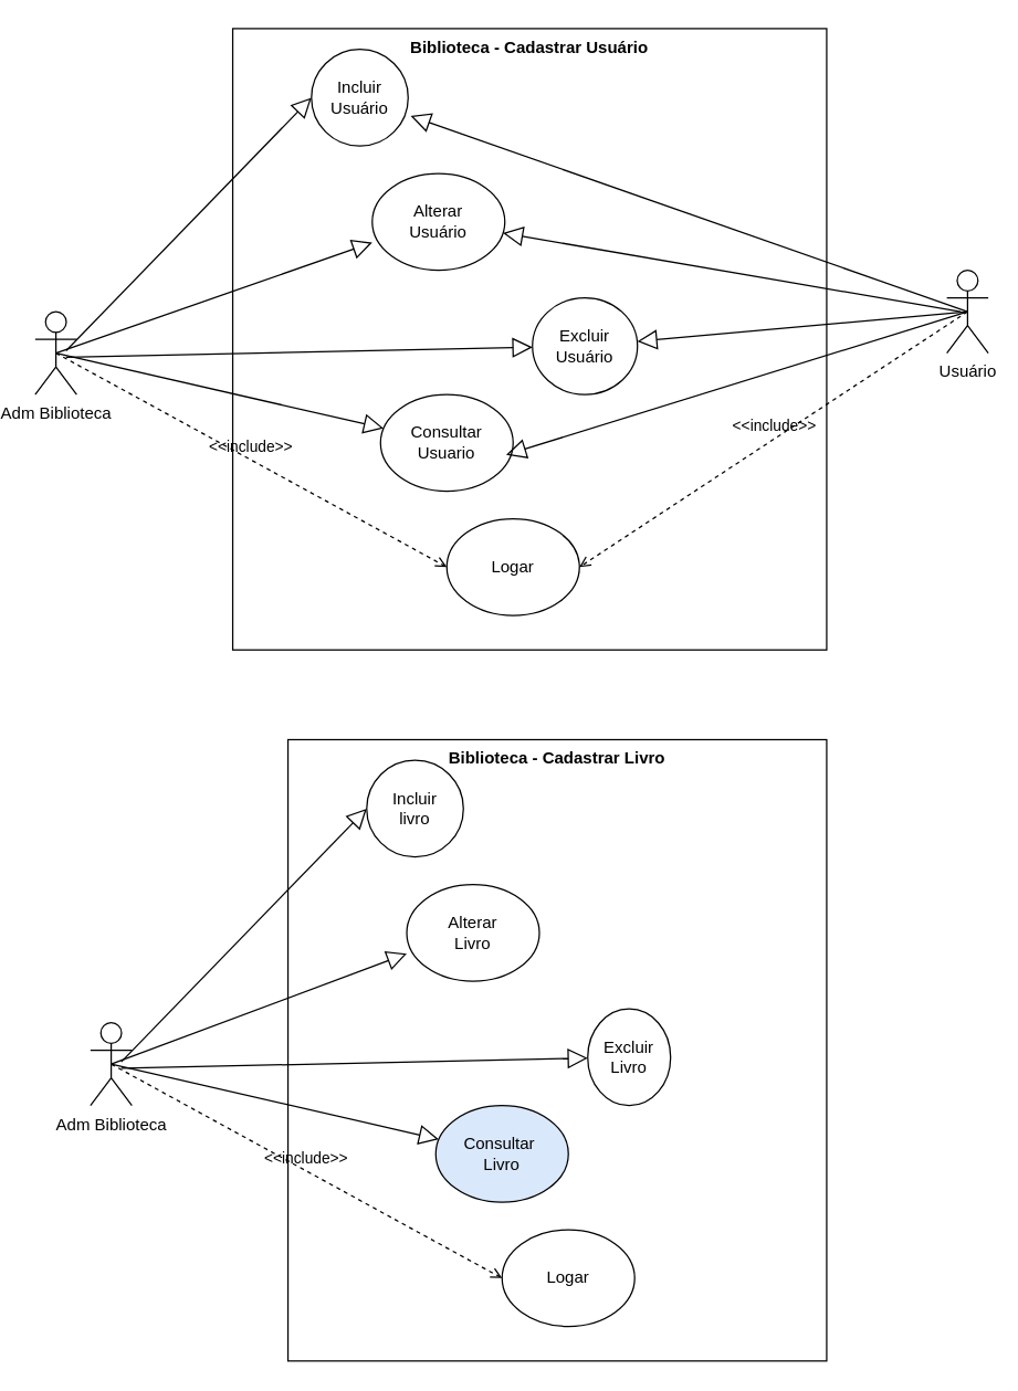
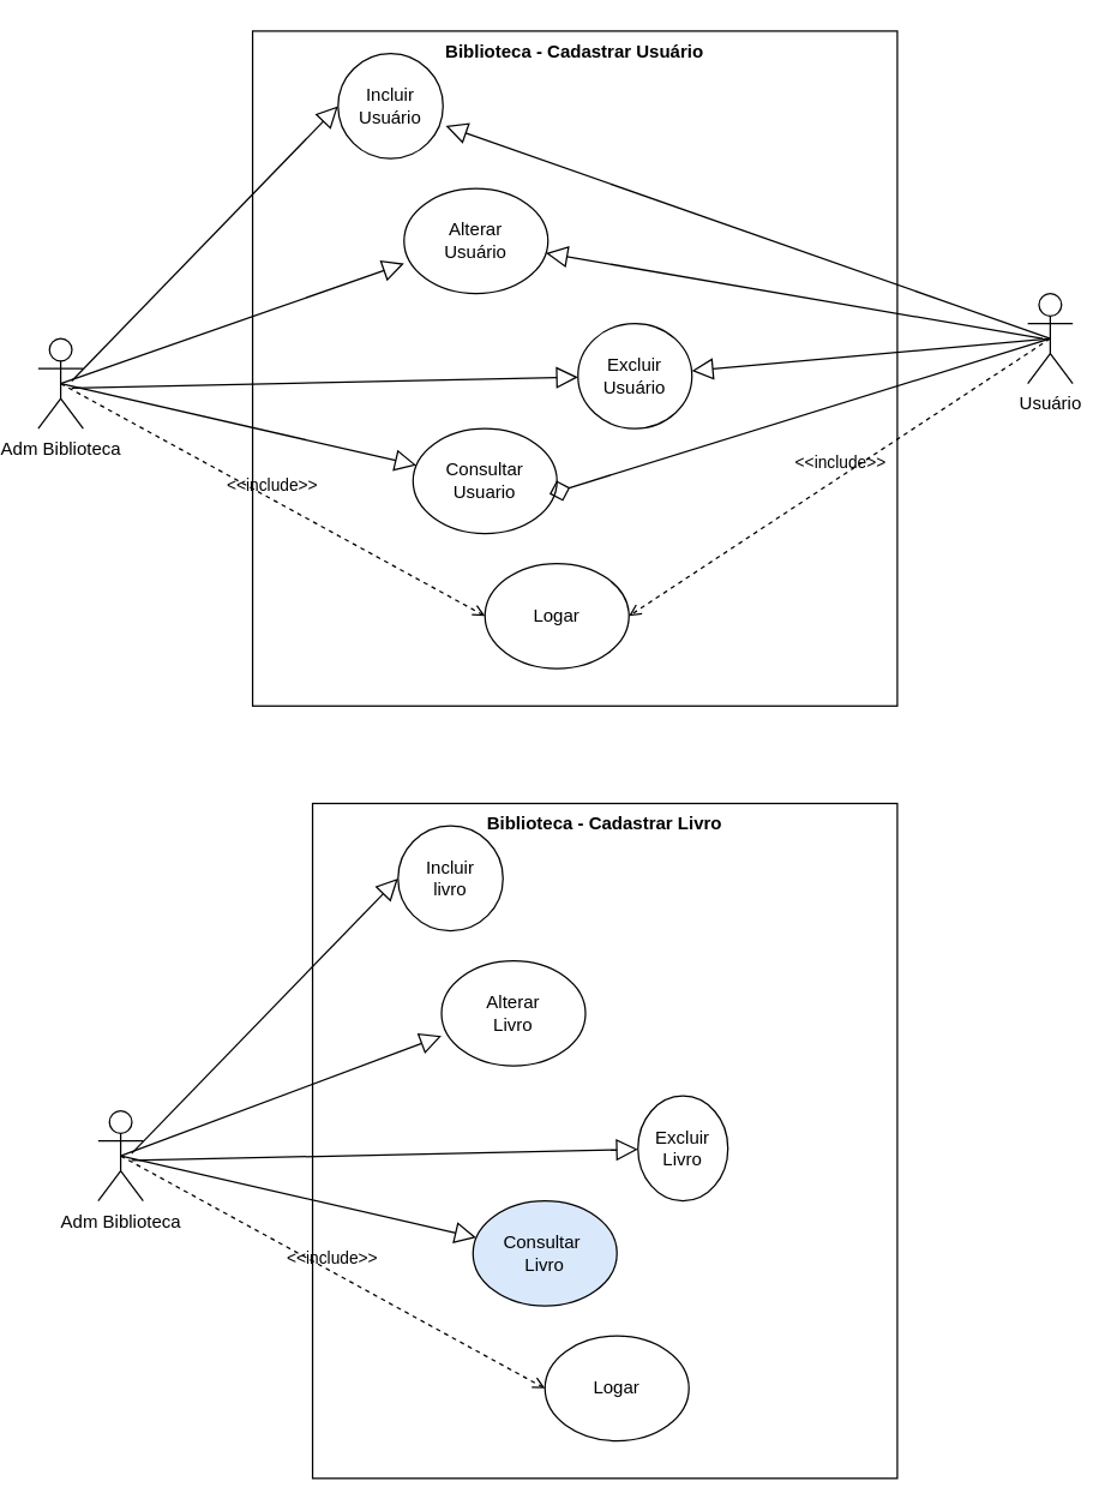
  <mxCell id="0" />
  <mxCell id="1" parent="0" />
  <mxCell id="2" value="Biblioteca - Cadastrar Usuário" style="shape=rect;html=1;verticalAlign=top;fontStyle=1;whiteSpace=wrap;align=center;" parent="1" vertex="1"><mxGeometry x="163" y="20" width="430" height="450" as="geometry" /></mxCell>
  <mxCell id="3" value="Incluir Usuário" style="ellipse;whiteSpace=wrap;html=1;" parent="1" vertex="1"><mxGeometry x="220" y="35" width="70" height="70" as="geometry" /></mxCell>
  <mxCell id="4" value="Adm Biblioteca&lt;br&gt;" style="shape=umlActor;html=1;verticalLabelPosition=bottom;verticalAlign=top;align=center;" parent="1" vertex="1"><mxGeometry x="20" y="225" width="30" height="60" as="geometry" /></mxCell>
  <mxCell id="5" value="" style="edgeStyle=none;html=1;endArrow=block;endFill=0;endSize=12;verticalAlign=bottom;rounded=0;entryX=0;entryY=0.5;entryDx=0;entryDy=0;exitX=0.744;exitY=0.472;exitDx=0;exitDy=0;exitPerimeter=0;" parent="1" source="4" target="3" edge="1"><mxGeometry width="160" relative="1" as="geometry"><mxPoint x="90" y="155" as="sourcePoint" /><mxPoint x="250" y="155" as="targetPoint" /></mxGeometry></mxCell>
  <mxCell id="6" value="Alterar &lt;br&gt;Usuário&lt;br&gt;" style="ellipse;whiteSpace=wrap;html=1;" parent="1" vertex="1"><mxGeometry x="264" y="125" width="96" height="70" as="geometry" /></mxCell>
  <mxCell id="7" value="Excluir Usuário" style="ellipse;whiteSpace=wrap;html=1;" parent="1" vertex="1"><mxGeometry x="380" y="215" width="76" height="70" as="geometry" /></mxCell>
  <mxCell id="8" value="" style="edgeStyle=none;html=1;endArrow=block;endFill=0;endSize=12;verticalAlign=bottom;rounded=0;entryX=0;entryY=0.714;entryDx=0;entryDy=0;entryPerimeter=0;exitX=0.5;exitY=0.5;exitDx=0;exitDy=0;exitPerimeter=0;" parent="1" source="4" target="6" edge="1"><mxGeometry width="160" relative="1" as="geometry"><mxPoint x="100" y="234.5" as="sourcePoint" /><mxPoint x="260" y="234.5" as="targetPoint" /></mxGeometry></mxCell>
  <mxCell id="9" value="" style="edgeStyle=none;html=1;endArrow=block;endFill=0;endSize=12;verticalAlign=bottom;rounded=0;exitX=0.744;exitY=0.55;exitDx=0;exitDy=0;exitPerimeter=0;" parent="1" source="4" target="7" edge="1"><mxGeometry width="160" relative="1" as="geometry"><mxPoint x="110" y="304.5" as="sourcePoint" /><mxPoint x="330" y="265" as="targetPoint" /></mxGeometry></mxCell>
  <mxCell id="10" value="Usuário" style="shape=umlActor;html=1;verticalLabelPosition=bottom;verticalAlign=top;align=center;" parent="1" vertex="1"><mxGeometry x="680" y="195" width="30" height="60" as="geometry" /></mxCell>
  <mxCell id="11" value="" style="edgeStyle=none;html=1;endArrow=block;endFill=0;endSize=12;verticalAlign=bottom;rounded=0;" parent="1" target="6" edge="1"><mxGeometry width="160" relative="1" as="geometry"><mxPoint x="690" y="225" as="sourcePoint" /><mxPoint x="620" y="345" as="targetPoint" /></mxGeometry></mxCell>
  <mxCell id="12" value="" style="edgeStyle=none;html=1;endArrow=block;endFill=0;endSize=12;verticalAlign=bottom;rounded=0;exitX=0.5;exitY=0.5;exitDx=0;exitDy=0;exitPerimeter=0;entryX=1.026;entryY=0.69;entryDx=0;entryDy=0;entryPerimeter=0;" parent="1" source="10" target="3" edge="1"><mxGeometry width="160" relative="1" as="geometry"><mxPoint x="490" y="165" as="sourcePoint" /><mxPoint x="650" y="165" as="targetPoint" /></mxGeometry></mxCell>
  <mxCell id="13" value="" style="edgeStyle=none;html=1;endArrow=block;endFill=0;endSize=12;verticalAlign=bottom;rounded=0;exitX=0.5;exitY=0.5;exitDx=0;exitDy=0;exitPerimeter=0;" parent="1" source="10" target="7" edge="1"><mxGeometry width="160" relative="1" as="geometry"><mxPoint x="680" y="235" as="sourcePoint" /><mxPoint x="406" y="315" as="targetPoint" /></mxGeometry></mxCell>
  <mxCell id="14" value="Consultar Usuario" style="ellipse;whiteSpace=wrap;html=1;" parent="1" vertex="1"><mxGeometry x="270" y="285" width="96" height="70" as="geometry" /></mxCell>
  <mxCell id="15" value="" style="edgeStyle=none;html=1;endArrow=block;endFill=0;endSize=12;verticalAlign=bottom;rounded=0;exitX=0.5;exitY=0.5;exitDx=0;exitDy=0;exitPerimeter=0;" parent="1" source="4" target="14" edge="1"><mxGeometry width="160" relative="1" as="geometry"><mxPoint x="50" y="245" as="sourcePoint" /><mxPoint x="370" y="260" as="targetPoint" /></mxGeometry></mxCell>
- <mxCell id="16" value="" style="edgeStyle=none;html=1;endArrow=block;endFill=0;endSize=12;verticalAlign=bottom;rounded=0;entryX=0.948;entryY=0.624;entryDx=0;entryDy=0;entryPerimeter=0;exitX=0.5;exitY=0.5;exitDx=0;exitDy=0;exitPerimeter=0;" parent="1" source="10" target="14" edge="1"><mxGeometry width="160" relative="1" as="geometry"><mxPoint x="680" y="295" as="sourcePoint" /><mxPoint x="456" y="307" as="targetPoint" /></mxGeometry></mxCell>
+ <mxCell id="16" value="" style="edgeStyle=none;html=1;endArrow=diamond;endFill=0;endSize=12;verticalAlign=bottom;rounded=0;entryX=0.948;entryY=0.624;entryDx=0;entryDy=0;entryPerimeter=0;exitX=0.5;exitY=0.5;exitDx=0;exitDy=0;exitPerimeter=0;" parent="1" source="10" target="14" edge="1"><mxGeometry width="160" relative="1" as="geometry"><mxPoint x="680" y="295" as="sourcePoint" /><mxPoint x="456" y="307" as="targetPoint" /></mxGeometry></mxCell>
  <mxCell id="17" value="Logar" style="ellipse;whiteSpace=wrap;html=1;" parent="1" vertex="1"><mxGeometry x="318" y="375" width="96" height="70" as="geometry" /></mxCell>
  <mxCell id="18" value="&amp;lt;&amp;lt;include&amp;gt;&amp;gt;" style="edgeStyle=none;html=1;endArrow=open;verticalAlign=bottom;dashed=1;labelBackgroundColor=none;rounded=0;exitX=0.5;exitY=0.5;exitDx=0;exitDy=0;exitPerimeter=0;entryX=0;entryY=0.5;entryDx=0;entryDy=0;" parent="1" source="4" target="17" edge="1"><mxGeometry width="160" relative="1" as="geometry"><mxPoint x="100" y="395" as="sourcePoint" /><mxPoint x="260" y="395" as="targetPoint" /></mxGeometry></mxCell>
  <mxCell id="19" value="&amp;lt;&amp;lt;include&amp;gt;&amp;gt;" style="edgeStyle=none;html=1;endArrow=open;verticalAlign=bottom;dashed=1;labelBackgroundColor=none;rounded=0;entryX=1;entryY=0.5;entryDx=0;entryDy=0;exitX=0.5;exitY=0.5;exitDx=0;exitDy=0;exitPerimeter=0;" parent="1" source="10" target="17" edge="1"><mxGeometry width="160" relative="1" as="geometry"><mxPoint x="620" y="325" as="sourcePoint" /><mxPoint x="390" y="495" as="targetPoint" /></mxGeometry></mxCell>
  <mxCell id="20" value="Biblioteca - Cadastrar Livro" style="shape=rect;html=1;verticalAlign=top;fontStyle=1;whiteSpace=wrap;align=center;" vertex="1" parent="1"><mxGeometry x="203" y="535" width="390" height="450" as="geometry" /></mxCell>
  <mxCell id="21" value="Incluir &lt;br&gt;livro" style="ellipse;whiteSpace=wrap;html=1;" vertex="1" parent="1"><mxGeometry x="260" y="550" width="70" height="70" as="geometry" /></mxCell>
  <mxCell id="22" value="Adm Biblioteca&lt;br&gt;" style="shape=umlActor;html=1;verticalLabelPosition=bottom;verticalAlign=top;align=center;" vertex="1" parent="1"><mxGeometry x="60" y="740" width="30" height="60" as="geometry" /></mxCell>
  <mxCell id="23" value="" style="edgeStyle=none;html=1;endArrow=block;endFill=0;endSize=12;verticalAlign=bottom;rounded=0;entryX=0;entryY=0.5;entryDx=0;entryDy=0;exitX=0.744;exitY=0.472;exitDx=0;exitDy=0;exitPerimeter=0;" edge="1" parent="1" source="22" target="21"><mxGeometry width="160" relative="1" as="geometry"><mxPoint x="130" y="670" as="sourcePoint" /><mxPoint x="290" y="670" as="targetPoint" /></mxGeometry></mxCell>
  <mxCell id="24" value="Alterar &lt;br&gt;Livro" style="ellipse;whiteSpace=wrap;html=1;" vertex="1" parent="1"><mxGeometry x="289" y="640" width="96" height="70" as="geometry" /></mxCell>
  <mxCell id="25" value="Excluir Livro" style="ellipse;whiteSpace=wrap;html=1;" vertex="1" parent="1"><mxGeometry x="420" y="730" width="60" height="70" as="geometry" /></mxCell>
  <mxCell id="26" value="" style="edgeStyle=none;html=1;endArrow=block;endFill=0;endSize=12;verticalAlign=bottom;rounded=0;entryX=0;entryY=0.714;entryDx=0;entryDy=0;entryPerimeter=0;exitX=0.5;exitY=0.5;exitDx=0;exitDy=0;exitPerimeter=0;" edge="1" parent="1" source="22" target="24"><mxGeometry width="160" relative="1" as="geometry"><mxPoint x="140" y="749.5" as="sourcePoint" /><mxPoint x="300" y="749.5" as="targetPoint" /></mxGeometry></mxCell>
  <mxCell id="27" value="" style="edgeStyle=none;html=1;endArrow=block;endFill=0;endSize=12;verticalAlign=bottom;rounded=0;exitX=0.744;exitY=0.55;exitDx=0;exitDy=0;exitPerimeter=0;" edge="1" parent="1" source="22" target="25"><mxGeometry width="160" relative="1" as="geometry"><mxPoint x="150" y="819.5" as="sourcePoint" /><mxPoint x="370" y="780" as="targetPoint" /></mxGeometry></mxCell>
  <mxCell id="28" value="Consultar&amp;nbsp;&lt;br&gt;Livro" style="ellipse;whiteSpace=wrap;html=1;fillColor=#dae8fc;" vertex="1" parent="1"><mxGeometry x="310" y="800" width="96" height="70" as="geometry" /></mxCell>
  <mxCell id="29" value="" style="edgeStyle=none;html=1;endArrow=block;endFill=0;endSize=12;verticalAlign=bottom;rounded=0;exitX=0.5;exitY=0.5;exitDx=0;exitDy=0;exitPerimeter=0;" edge="1" parent="1" source="22" target="28"><mxGeometry width="160" relative="1" as="geometry"><mxPoint x="90" y="760" as="sourcePoint" /><mxPoint x="410" y="775" as="targetPoint" /></mxGeometry></mxCell>
  <mxCell id="30" value="Logar" style="ellipse;whiteSpace=wrap;html=1;" vertex="1" parent="1"><mxGeometry x="358" y="890" width="96" height="70" as="geometry" /></mxCell>
  <mxCell id="31" value="&amp;lt;&amp;lt;include&amp;gt;&amp;gt;" style="edgeStyle=none;html=1;endArrow=open;verticalAlign=bottom;dashed=1;labelBackgroundColor=none;rounded=0;exitX=0.5;exitY=0.5;exitDx=0;exitDy=0;exitPerimeter=0;entryX=0;entryY=0.5;entryDx=0;entryDy=0;" edge="1" parent="1" source="22" target="30"><mxGeometry width="160" relative="1" as="geometry"><mxPoint x="140" y="910" as="sourcePoint" /><mxPoint x="300" y="910" as="targetPoint" /></mxGeometry></mxCell>
